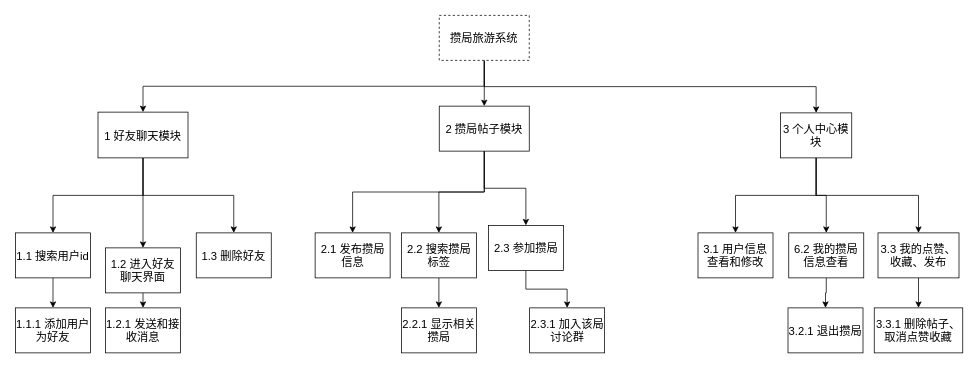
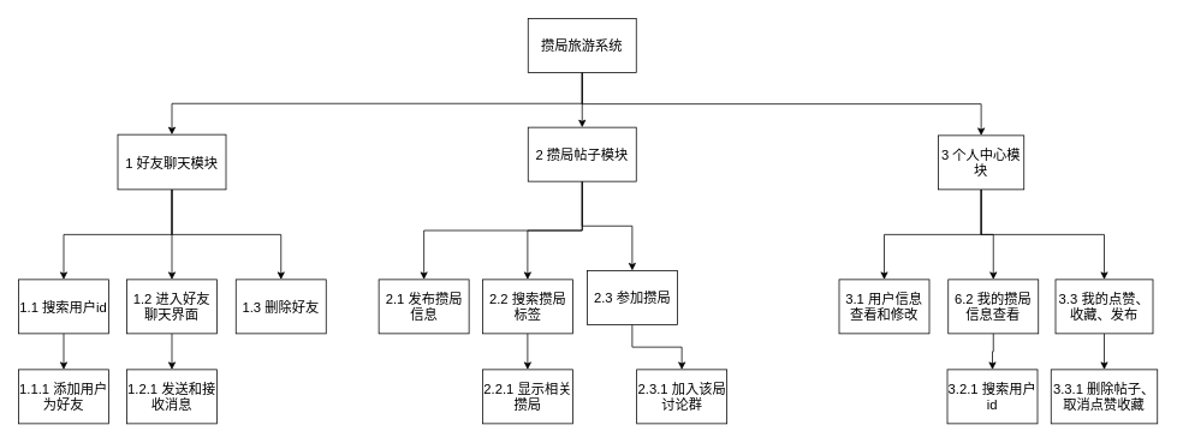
  <mxCell id="0" />
  <mxCell id="1" parent="0" />
  <mxCell id="2" style="edgeStyle=orthogonalEdgeStyle;rounded=0;orthogonalLoop=1;jettySize=auto;html=1;exitX=0.5;exitY=1;exitDx=0;exitDy=0;entryX=0.5;entryY=0;entryDx=0;entryDy=0;fontSize=15;" edge="1" parent="1" source="5" target="13"><mxGeometry relative="1" as="geometry" /></mxCell>
  <mxCell id="3" style="edgeStyle=orthogonalEdgeStyle;rounded=0;orthogonalLoop=1;jettySize=auto;html=1;exitX=0.5;exitY=1;exitDx=0;exitDy=0;entryX=0.5;entryY=0;entryDx=0;entryDy=0;fontSize=15;" edge="1" parent="1" source="5" target="17"><mxGeometry relative="1" as="geometry" /></mxCell>
  <mxCell id="4" style="edgeStyle=orthogonalEdgeStyle;rounded=0;orthogonalLoop=1;jettySize=auto;html=1;exitX=0.5;exitY=1;exitDx=0;exitDy=0;entryX=0.5;entryY=0;entryDx=0;entryDy=0;fontSize=15;" edge="1" parent="1" source="5" target="9"><mxGeometry relative="1" as="geometry" /></mxCell>
- <mxCell id="5" value="攒局旅游系统" style="rounded=0;whiteSpace=wrap;html=1;fontSize=15;dashed=1;" vertex="1" parent="1"><mxGeometry x="585" y="20" width="120" height="60" as="geometry" /></mxCell>
+ <mxCell id="5" value="攒局旅游系统" style="rounded=0;whiteSpace=wrap;html=1;fontSize=15;" vertex="1" parent="1"><mxGeometry x="585" y="20" width="120" height="60" as="geometry" /></mxCell>
  <mxCell id="6" style="edgeStyle=orthogonalEdgeStyle;rounded=0;orthogonalLoop=1;jettySize=auto;html=1;exitX=0.5;exitY=1;exitDx=0;exitDy=0;entryX=0.5;entryY=0;entryDx=0;entryDy=0;fontSize=15;" edge="1" parent="1" source="9" target="38"><mxGeometry relative="1" as="geometry" /></mxCell>
  <mxCell id="7" style="edgeStyle=orthogonalEdgeStyle;rounded=0;orthogonalLoop=1;jettySize=auto;html=1;exitX=0.5;exitY=1;exitDx=0;exitDy=0;fontSize=15;" edge="1" parent="1" source="9" target="37"><mxGeometry relative="1" as="geometry" /></mxCell>
  <mxCell id="8" style="edgeStyle=orthogonalEdgeStyle;rounded=0;orthogonalLoop=1;jettySize=auto;html=1;exitX=0.5;exitY=1;exitDx=0;exitDy=0;entryX=0.5;entryY=0;entryDx=0;entryDy=0;fontSize=15;" edge="1" parent="1" source="9" target="35"><mxGeometry relative="1" as="geometry" /></mxCell>
  <mxCell id="9" value="3 个人中心模块" style="rounded=0;whiteSpace=wrap;html=1;fontSize=15;" vertex="1" parent="1"><mxGeometry x="1040" y="150" width="95" height="60" as="geometry" /></mxCell>
  <mxCell id="10" style="edgeStyle=orthogonalEdgeStyle;rounded=0;orthogonalLoop=1;jettySize=auto;html=1;exitX=0.5;exitY=1;exitDx=0;exitDy=0;entryX=0.5;entryY=0;entryDx=0;entryDy=0;fontSize=15;" edge="1" parent="1" source="13" target="25"><mxGeometry relative="1" as="geometry" /></mxCell>
  <mxCell id="11" style="edgeStyle=orthogonalEdgeStyle;rounded=0;orthogonalLoop=1;jettySize=auto;html=1;exitX=0.5;exitY=1;exitDx=0;exitDy=0;entryX=0.5;entryY=0;entryDx=0;entryDy=0;fontSize=15;" edge="1" parent="1" source="13" target="29"><mxGeometry relative="1" as="geometry" /></mxCell>
  <mxCell id="12" style="edgeStyle=orthogonalEdgeStyle;rounded=0;orthogonalLoop=1;jettySize=auto;html=1;exitX=0.5;exitY=1;exitDx=0;exitDy=0;entryX=0.5;entryY=0;entryDx=0;entryDy=0;fontSize=15;" edge="1" parent="1" source="13" target="27"><mxGeometry relative="1" as="geometry" /></mxCell>
  <mxCell id="13" value="2 攒局帖子模块" style="rounded=0;whiteSpace=wrap;html=1;fontSize=15;" vertex="1" parent="1"><mxGeometry x="585" y="141" width="120" height="60" as="geometry" /></mxCell>
  <mxCell id="14" style="edgeStyle=orthogonalEdgeStyle;rounded=0;orthogonalLoop=1;jettySize=auto;html=1;exitX=0.5;exitY=1;exitDx=0;exitDy=0;entryX=0.5;entryY=0;entryDx=0;entryDy=0;fontSize=15;" edge="1" parent="1" source="17" target="19"><mxGeometry relative="1" as="geometry" /></mxCell>
  <mxCell id="15" style="edgeStyle=orthogonalEdgeStyle;rounded=0;orthogonalLoop=1;jettySize=auto;html=1;exitX=0.5;exitY=1;exitDx=0;exitDy=0;fontSize=15;" edge="1" parent="1" source="17" target="21"><mxGeometry relative="1" as="geometry" /></mxCell>
  <mxCell id="16" style="edgeStyle=orthogonalEdgeStyle;rounded=0;orthogonalLoop=1;jettySize=auto;html=1;exitX=0.5;exitY=1;exitDx=0;exitDy=0;fontSize=15;" edge="1" parent="1" source="17" target="26"><mxGeometry relative="1" as="geometry" /></mxCell>
  <mxCell id="17" value="1 好友聊天模块" style="rounded=0;whiteSpace=wrap;html=1;fontSize=15;" vertex="1" parent="1"><mxGeometry x="130" y="149" width="120" height="61" as="geometry" /></mxCell>
  <mxCell id="18" style="edgeStyle=orthogonalEdgeStyle;rounded=0;orthogonalLoop=1;jettySize=auto;html=1;fontSize=15;" edge="1" parent="1" source="19"><mxGeometry relative="1" as="geometry"><mxPoint x="70" y="410" as="targetPoint" /></mxGeometry></mxCell>
  <mxCell id="19" value="1.1 搜索用户id" style="rounded=0;whiteSpace=wrap;html=1;fontSize=15;" vertex="1" parent="1"><mxGeometry x="20" y="310" width="100" height="60" as="geometry" /></mxCell>
  <mxCell id="20" style="edgeStyle=orthogonalEdgeStyle;rounded=0;orthogonalLoop=1;jettySize=auto;html=1;fontSize=15;" edge="1" parent="1" source="21"><mxGeometry relative="1" as="geometry"><mxPoint x="190" y="410" as="targetPoint" /></mxGeometry></mxCell>
- <mxCell id="21" value="1.2 进入好友聊天界面" style="rounded=0;whiteSpace=wrap;html=1;fontSize=15;" vertex="1" parent="1"><mxGeometry x="140" y="330" width="100" height="60" as="geometry" /></mxCell>
+ <mxCell id="21" value="1.2 进入好友聊天界面" style="rounded=0;whiteSpace=wrap;html=1;fontSize=15;" vertex="1" parent="1"><mxGeometry x="140" y="310" width="100" height="60" as="geometry" /></mxCell>
  <mxCell id="22" value="1.1.1 添加用户为好友" style="rounded=0;whiteSpace=wrap;html=1;fontSize=15;" vertex="1" parent="1"><mxGeometry x="20" y="410" width="100" height="60" as="geometry" /></mxCell>
  <mxCell id="23" value="1.2.1 发送和接收消息" style="rounded=0;whiteSpace=wrap;html=1;fontSize=15;" vertex="1" parent="1"><mxGeometry x="140" y="410" width="100" height="60" as="geometry" /></mxCell>
  <mxCell id="24" style="edgeStyle=orthogonalEdgeStyle;rounded=0;orthogonalLoop=1;jettySize=auto;html=1;exitX=0.5;exitY=1;exitDx=0;exitDy=0;entryX=0.5;entryY=0;entryDx=0;entryDy=0;fontSize=15;" edge="1" parent="1" source="25" target="31"><mxGeometry relative="1" as="geometry" /></mxCell>
  <mxCell id="25" value="2.2 搜索攒局标签" style="rounded=0;whiteSpace=wrap;html=1;fontSize=15;" vertex="1" parent="1"><mxGeometry x="534.5" y="310" width="100" height="60" as="geometry" /></mxCell>
  <mxCell id="26" value="1.3 删除好友" style="rounded=0;whiteSpace=wrap;html=1;fontSize=15;" vertex="1" parent="1"><mxGeometry x="261" y="310" width="100" height="60" as="geometry" /></mxCell>
  <mxCell id="27" value="2.1 发布攒局信息" style="rounded=0;whiteSpace=wrap;html=1;fontSize=15;" vertex="1" parent="1"><mxGeometry x="419.5" y="310" width="100" height="60" as="geometry" /></mxCell>
  <mxCell id="28" style="edgeStyle=orthogonalEdgeStyle;rounded=0;orthogonalLoop=1;jettySize=auto;html=1;exitX=0.5;exitY=1;exitDx=0;exitDy=0;entryX=0.5;entryY=0;entryDx=0;entryDy=0;fontSize=15;" edge="1" parent="1" source="29" target="30"><mxGeometry relative="1" as="geometry" /></mxCell>
  <mxCell id="29" value="2.3 参加攒局" style="rounded=0;whiteSpace=wrap;html=1;fontSize=15;" vertex="1" parent="1"><mxGeometry x="650.5" y="300" width="100" height="60" as="geometry" /></mxCell>
  <mxCell id="30" value="2.3.1 加入该局讨论群" style="rounded=0;whiteSpace=wrap;html=1;fontSize=15;" vertex="1" parent="1"><mxGeometry x="705.5" y="410" width="100" height="60" as="geometry" /></mxCell>
  <mxCell id="31" value="2.2.1 显示相关攒局" style="rounded=0;whiteSpace=wrap;html=1;fontSize=15;" vertex="1" parent="1"><mxGeometry x="534.5" y="410" width="100" height="60" as="geometry" /></mxCell>
- <mxCell id="32" value="3.2.1 退出攒局" style="rounded=0;whiteSpace=wrap;html=1;fontSize=15;" vertex="1" parent="1"><mxGeometry x="1050" y="410" width="100" height="60" as="geometry" /></mxCell>
+ <mxCell id="32" value="3.2.1 搜索用户id" style="rounded=0;whiteSpace=wrap;html=1;fontSize=15;" vertex="1" parent="1"><mxGeometry x="1050" y="410" width="100" height="60" as="geometry" /></mxCell>
  <mxCell id="33" value="3.3.1 删除帖子、取消点赞收藏" style="rounded=0;whiteSpace=wrap;html=1;fontSize=15;" vertex="1" parent="1"><mxGeometry x="1165" y="410" width="118" height="60" as="geometry" /></mxCell>
  <mxCell id="34" style="edgeStyle=orthogonalEdgeStyle;rounded=0;orthogonalLoop=1;jettySize=auto;html=1;exitX=0.5;exitY=1;exitDx=0;exitDy=0;entryX=0.5;entryY=0;entryDx=0;entryDy=0;" edge="1" parent="1" source="35" target="33"><mxGeometry relative="1" as="geometry" /></mxCell>
  <mxCell id="35" value="3.3 我的点赞、收藏、发布" style="rounded=0;whiteSpace=wrap;html=1;fontSize=15;" vertex="1" parent="1"><mxGeometry x="1170" y="310" width="108" height="60" as="geometry" /></mxCell>
  <mxCell id="36" style="edgeStyle=orthogonalEdgeStyle;rounded=0;orthogonalLoop=1;jettySize=auto;html=1;exitX=0.5;exitY=1;exitDx=0;exitDy=0;entryX=0.5;entryY=0;entryDx=0;entryDy=0;fontSize=15;" edge="1" parent="1" source="37" target="32"><mxGeometry relative="1" as="geometry" /></mxCell>
  <mxCell id="37" value="6.2 我的攒局信息查看" style="rounded=0;whiteSpace=wrap;html=1;fontSize=15;" vertex="1" parent="1"><mxGeometry x="1051" y="310" width="100" height="60" as="geometry" /></mxCell>
  <mxCell id="38" value="3.1 用户信息查看和修改" style="rounded=0;whiteSpace=wrap;html=1;fontSize=15;" vertex="1" parent="1"><mxGeometry x="930" y="310" width="100" height="60" as="geometry" /></mxCell>
